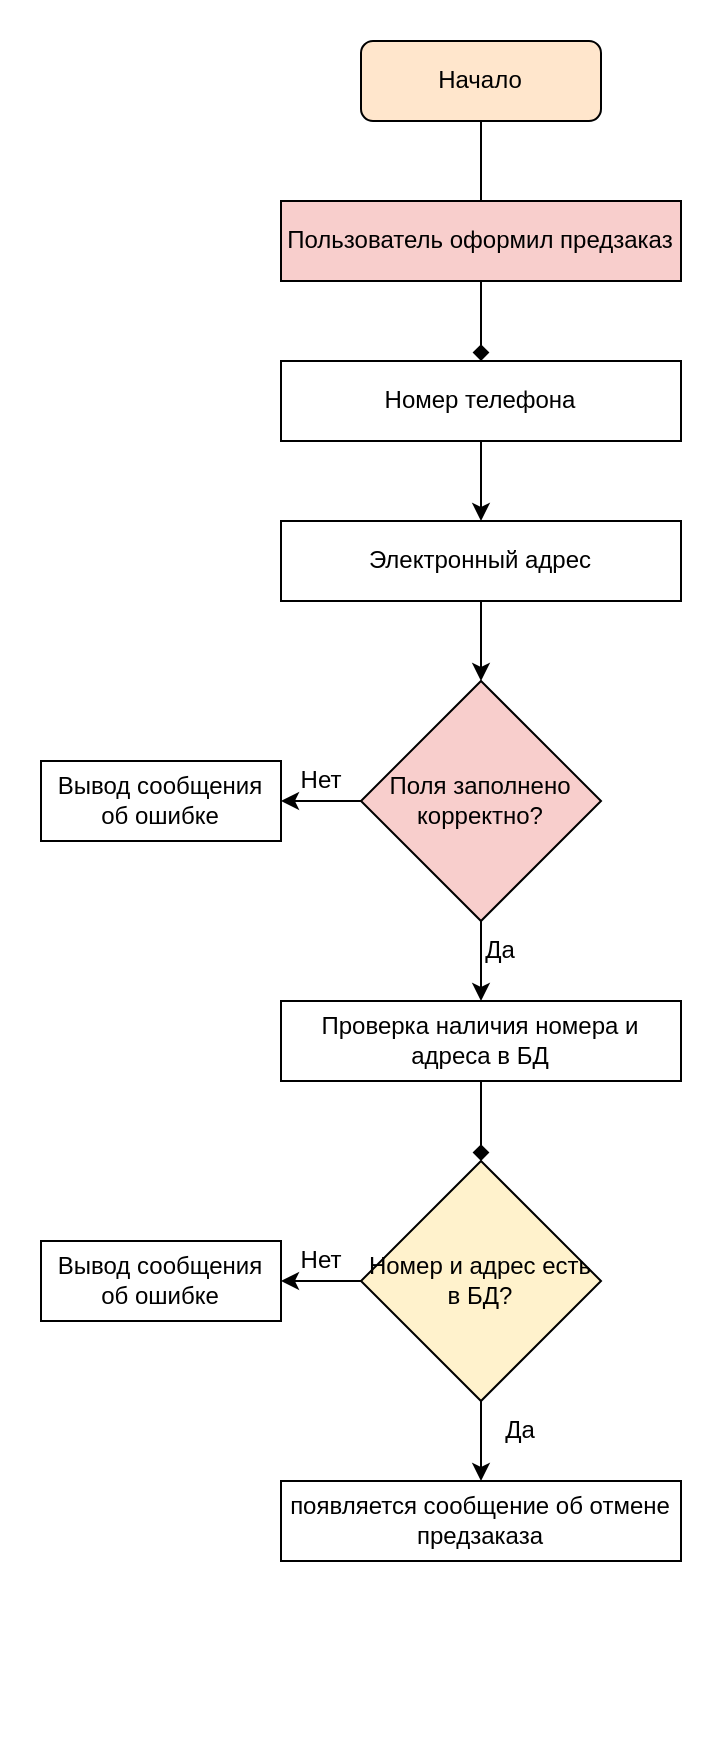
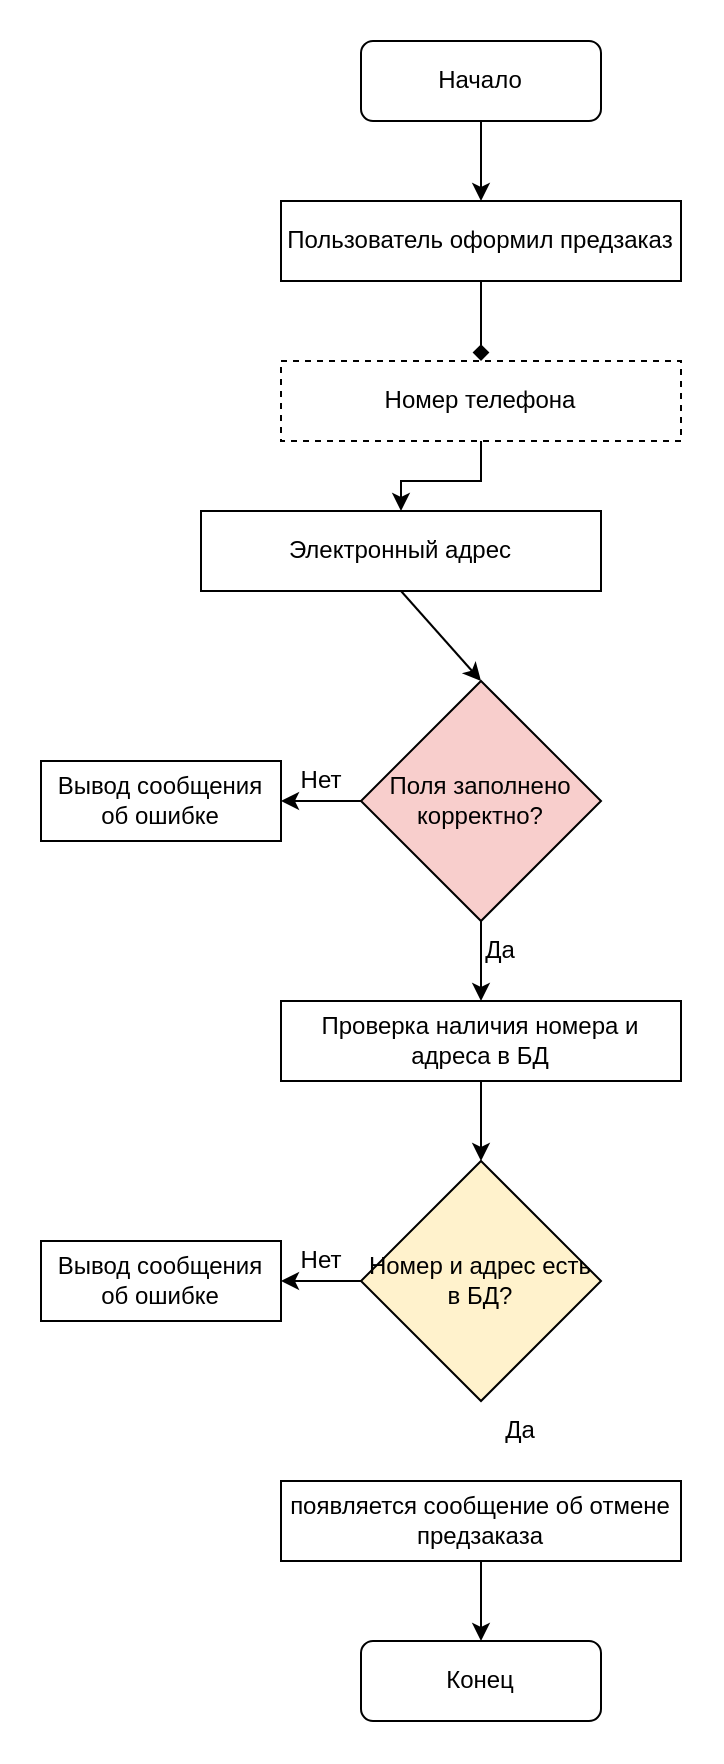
  <mxCell id="0" />
  <mxCell id="1" parent="0" />
- <mxCell id="2" value="Начало" style="rounded=1;whiteSpace=wrap;html=1;fontSize=12;glass=0;strokeWidth=1;shadow=0;fillColor=#ffe6cc;" parent="1" vertex="1"><mxGeometry x="180" width="120" height="40" as="geometry" y="20" /></mxCell>
- <mxCell id="4" value="Пользователь оформил предзаказ" style="rounded=0;whiteSpace=wrap;html=1;fillColor=#f8cecc;" vertex="1" parent="1"><mxGeometry x="140" y="100" width="200" height="40" as="geometry" /></mxCell>
- <mxCell id="5" value="" style="endArrow=none;html=1;rounded=0;exitX=0.5;exitY=1;exitDx=0;exitDy=0;entryX=0.5;entryY=0;entryDx=0;entryDy=0;" edge="1" parent="1" source="2" target="4"><mxGeometry width="50" height="50" relative="1" as="geometry"><mxPoint x="210" y="370" as="sourcePoint" /><mxPoint x="260" y="320" as="targetPoint" /></mxGeometry></mxCell>
- <mxCell id="6" value="Электронный адрес" style="rounded=0;whiteSpace=wrap;html=1;" vertex="1" parent="1"><mxGeometry x="140" y="260" width="200" height="40" as="geometry" /></mxCell>
+ <mxCell id="2" value="Начало" style="rounded=1;whiteSpace=wrap;html=1;fontSize=12;glass=0;strokeWidth=1;shadow=0;" parent="1" vertex="1"><mxGeometry x="180" width="120" height="40" as="geometry" y="20" /></mxCell>
+ <mxCell id="3" value="Конец" style="rounded=1;whiteSpace=wrap;html=1;fontSize=12;glass=0;strokeWidth=1;shadow=0;" parent="1" vertex="1"><mxGeometry x="180" y="820" width="120" height="40" as="geometry" /></mxCell>
+ <mxCell id="4" value="Пользователь оформил предзаказ" style="rounded=0;whiteSpace=wrap;html=1;" vertex="1" parent="1"><mxGeometry x="140" y="100" width="200" height="40" as="geometry" /></mxCell>
+ <mxCell id="5" value="" style="endArrow=classic;html=1;rounded=0;exitX=0.5;exitY=1;exitDx=0;exitDy=0;entryX=0.5;entryY=0;entryDx=0;entryDy=0;" edge="1" parent="1" source="2" target="4"><mxGeometry width="50" height="50" relative="1" as="geometry"><mxPoint x="210" y="370" as="sourcePoint" /><mxPoint x="260" y="320" as="targetPoint" /></mxGeometry></mxCell>
+ <mxCell id="6" value="Электронный адрес" style="rounded=0;whiteSpace=wrap;html=1;" vertex="1" parent="1"><mxGeometry x="100" y="255" width="200" height="40" as="geometry" /></mxCell>
  <mxCell id="7" value="" style="edgeStyle=orthogonalEdgeStyle;rounded=0;orthogonalLoop=1;jettySize=auto;html=1;" edge="1" parent="1" source="8" target="6"><mxGeometry relative="1" as="geometry" /></mxCell>
- <mxCell id="8" value="Номер телефона" style="rounded=0;whiteSpace=wrap;html=1;" vertex="1" parent="1"><mxGeometry x="140" y="180" width="200" height="40" as="geometry" /></mxCell>
+ <mxCell id="8" value="Номер телефона" style="rounded=0;whiteSpace=wrap;html=1;dashed=1;" vertex="1" parent="1"><mxGeometry x="140" y="180" width="200" height="40" as="geometry" /></mxCell>
  <mxCell id="9" value="" style="endArrow=diamond;html=1;rounded=0;exitX=0.5;exitY=1;exitDx=0;exitDy=0;entryX=0.5;entryY=0;entryDx=0;entryDy=0;" edge="1" parent="1" source="4" target="8"><mxGeometry width="50" height="50" relative="1" as="geometry"><mxPoint x="150" y="130" as="sourcePoint" /><mxPoint x="59.96" y="189" as="targetPoint" /></mxGeometry></mxCell>
  <mxCell id="10" style="edgeStyle=orthogonalEdgeStyle;rounded=0;orthogonalLoop=1;jettySize=auto;html=1;exitX=0;exitY=0.5;exitDx=0;exitDy=0;" edge="1" parent="1" source="11"><mxGeometry relative="1" as="geometry"><mxPoint x="140" y="400" as="targetPoint" /></mxGeometry></mxCell>
  <mxCell id="11" value="Поля заполнено корректно?" style="rhombus;whiteSpace=wrap;html=1;fillColor=#f8cecc;" vertex="1" parent="1"><mxGeometry x="180" y="340" width="120" height="120" as="geometry" /></mxCell>
  <mxCell id="12" value="Нет" style="text;html=1;align=center;verticalAlign=middle;resizable=0;points=[];autosize=1;strokeColor=none;fillColor=none;" vertex="1" parent="1"><mxGeometry x="140" y="380" width="40" height="20" as="geometry" /></mxCell>
  <mxCell id="13" value="Вывод сообщения об ошибке" style="rounded=0;whiteSpace=wrap;html=1;" vertex="1" parent="1"><mxGeometry x="20" y="380" width="120" height="40" as="geometry" /></mxCell>
  <mxCell id="14" value="" style="endArrow=classic;html=1;rounded=0;" edge="1" parent="1"><mxGeometry width="50" height="50" relative="1" as="geometry"><mxPoint x="240" y="460" as="sourcePoint" /><mxPoint x="240" y="500" as="targetPoint" /></mxGeometry></mxCell>
  <mxCell id="15" value="Проверка наличия номера и адреса в БД" style="rounded=0;whiteSpace=wrap;html=1;" vertex="1" parent="1"><mxGeometry x="140" y="500" width="200" height="40" as="geometry" /></mxCell>
  <mxCell id="16" value="Да" style="text;html=1;strokeColor=none;fillColor=none;align=center;verticalAlign=middle;whiteSpace=wrap;rounded=0;" vertex="1" parent="1"><mxGeometry x="220" y="460" width="60" height="30" as="geometry" /></mxCell>
  <mxCell id="17" value="" style="endArrow=classic;html=1;rounded=0;exitX=0.5;exitY=1;exitDx=0;exitDy=0;entryX=0.5;entryY=0;entryDx=0;entryDy=0;" edge="1" parent="1" source="6" target="11"><mxGeometry width="50" height="50" relative="1" as="geometry"><mxPoint x="260" y="430" as="sourcePoint" /><mxPoint x="310" y="380" as="targetPoint" /></mxGeometry></mxCell>
  <mxCell id="18" value="Номер и адрес есть в БД?" style="rhombus;whiteSpace=wrap;html=1;fillColor=#fff2cc;" vertex="1" parent="1"><mxGeometry x="180" y="580" width="120" height="120" as="geometry" /></mxCell>
- <mxCell id="19" value="" style="endArrow=diamond;html=1;rounded=0;exitX=0.5;exitY=1;exitDx=0;exitDy=0;entryX=0.5;entryY=0;entryDx=0;entryDy=0;" edge="1" parent="1" source="15" target="18"><mxGeometry width="50" height="50" relative="1" as="geometry"><mxPoint x="260" y="510" as="sourcePoint" /><mxPoint x="310" y="460" as="targetPoint" /></mxGeometry></mxCell>
+ <mxCell id="19" value="" style="endArrow=classic;html=1;rounded=0;exitX=0.5;exitY=1;exitDx=0;exitDy=0;entryX=0.5;entryY=0;entryDx=0;entryDy=0;" edge="1" parent="1" source="15" target="18"><mxGeometry width="50" height="50" relative="1" as="geometry"><mxPoint x="260" y="510" as="sourcePoint" /><mxPoint x="310" y="460" as="targetPoint" /></mxGeometry></mxCell>
  <mxCell id="20" value="Вывод сообщения об ошибке" style="rounded=0;whiteSpace=wrap;html=1;" vertex="1" parent="1"><mxGeometry x="20" y="620" width="120" height="40" as="geometry" /></mxCell>
  <mxCell id="21" value="Нет" style="text;html=1;align=center;verticalAlign=middle;resizable=0;points=[];autosize=1;strokeColor=none;fillColor=none;" vertex="1" parent="1"><mxGeometry x="140" y="620" width="40" height="20" as="geometry" /></mxCell>
  <mxCell id="22" value="" style="endArrow=classic;html=1;rounded=0;exitX=0;exitY=0.5;exitDx=0;exitDy=0;entryX=1;entryY=0.5;entryDx=0;entryDy=0;" edge="1" parent="1" source="18" target="20"><mxGeometry width="50" height="50" relative="1" as="geometry"><mxPoint x="135" y="730" as="sourcePoint" /><mxPoint x="185" y="680" as="targetPoint" /></mxGeometry></mxCell>
  <mxCell id="23" value="появляется сообщение об отмене предзаказа" style="rounded=0;whiteSpace=wrap;html=1;" vertex="1" parent="1"><mxGeometry x="140" y="740" width="200" height="40" as="geometry" /></mxCell>
- <mxCell id="24" value="" style="endArrow=classic;html=1;rounded=0;exitX=0.5;exitY=1;exitDx=0;exitDy=0;entryX=0.5;entryY=0;entryDx=0;entryDy=0;" edge="1" parent="1" source="18" target="23"><mxGeometry width="50" height="50" relative="1" as="geometry"><mxPoint x="260" y="700" as="sourcePoint" /><mxPoint x="310" y="650" as="targetPoint" /></mxGeometry></mxCell>
  <mxCell id="25" value="Да" style="text;html=1;strokeColor=none;fillColor=none;align=center;verticalAlign=middle;whiteSpace=wrap;rounded=0;" vertex="1" parent="1"><mxGeometry x="230" y="700" width="60" height="30" as="geometry" /></mxCell>
+ <mxCell id="26" value="" style="endArrow=classic;html=1;rounded=0;exitX=0.5;exitY=1;exitDx=0;exitDy=0;entryX=0.5;entryY=0;entryDx=0;entryDy=0;" edge="1" parent="1" source="23" target="3"><mxGeometry width="50" height="50" relative="1" as="geometry"><mxPoint x="260" y="740" as="sourcePoint" /><mxPoint x="310" y="690" as="targetPoint" /></mxGeometry></mxCell>
